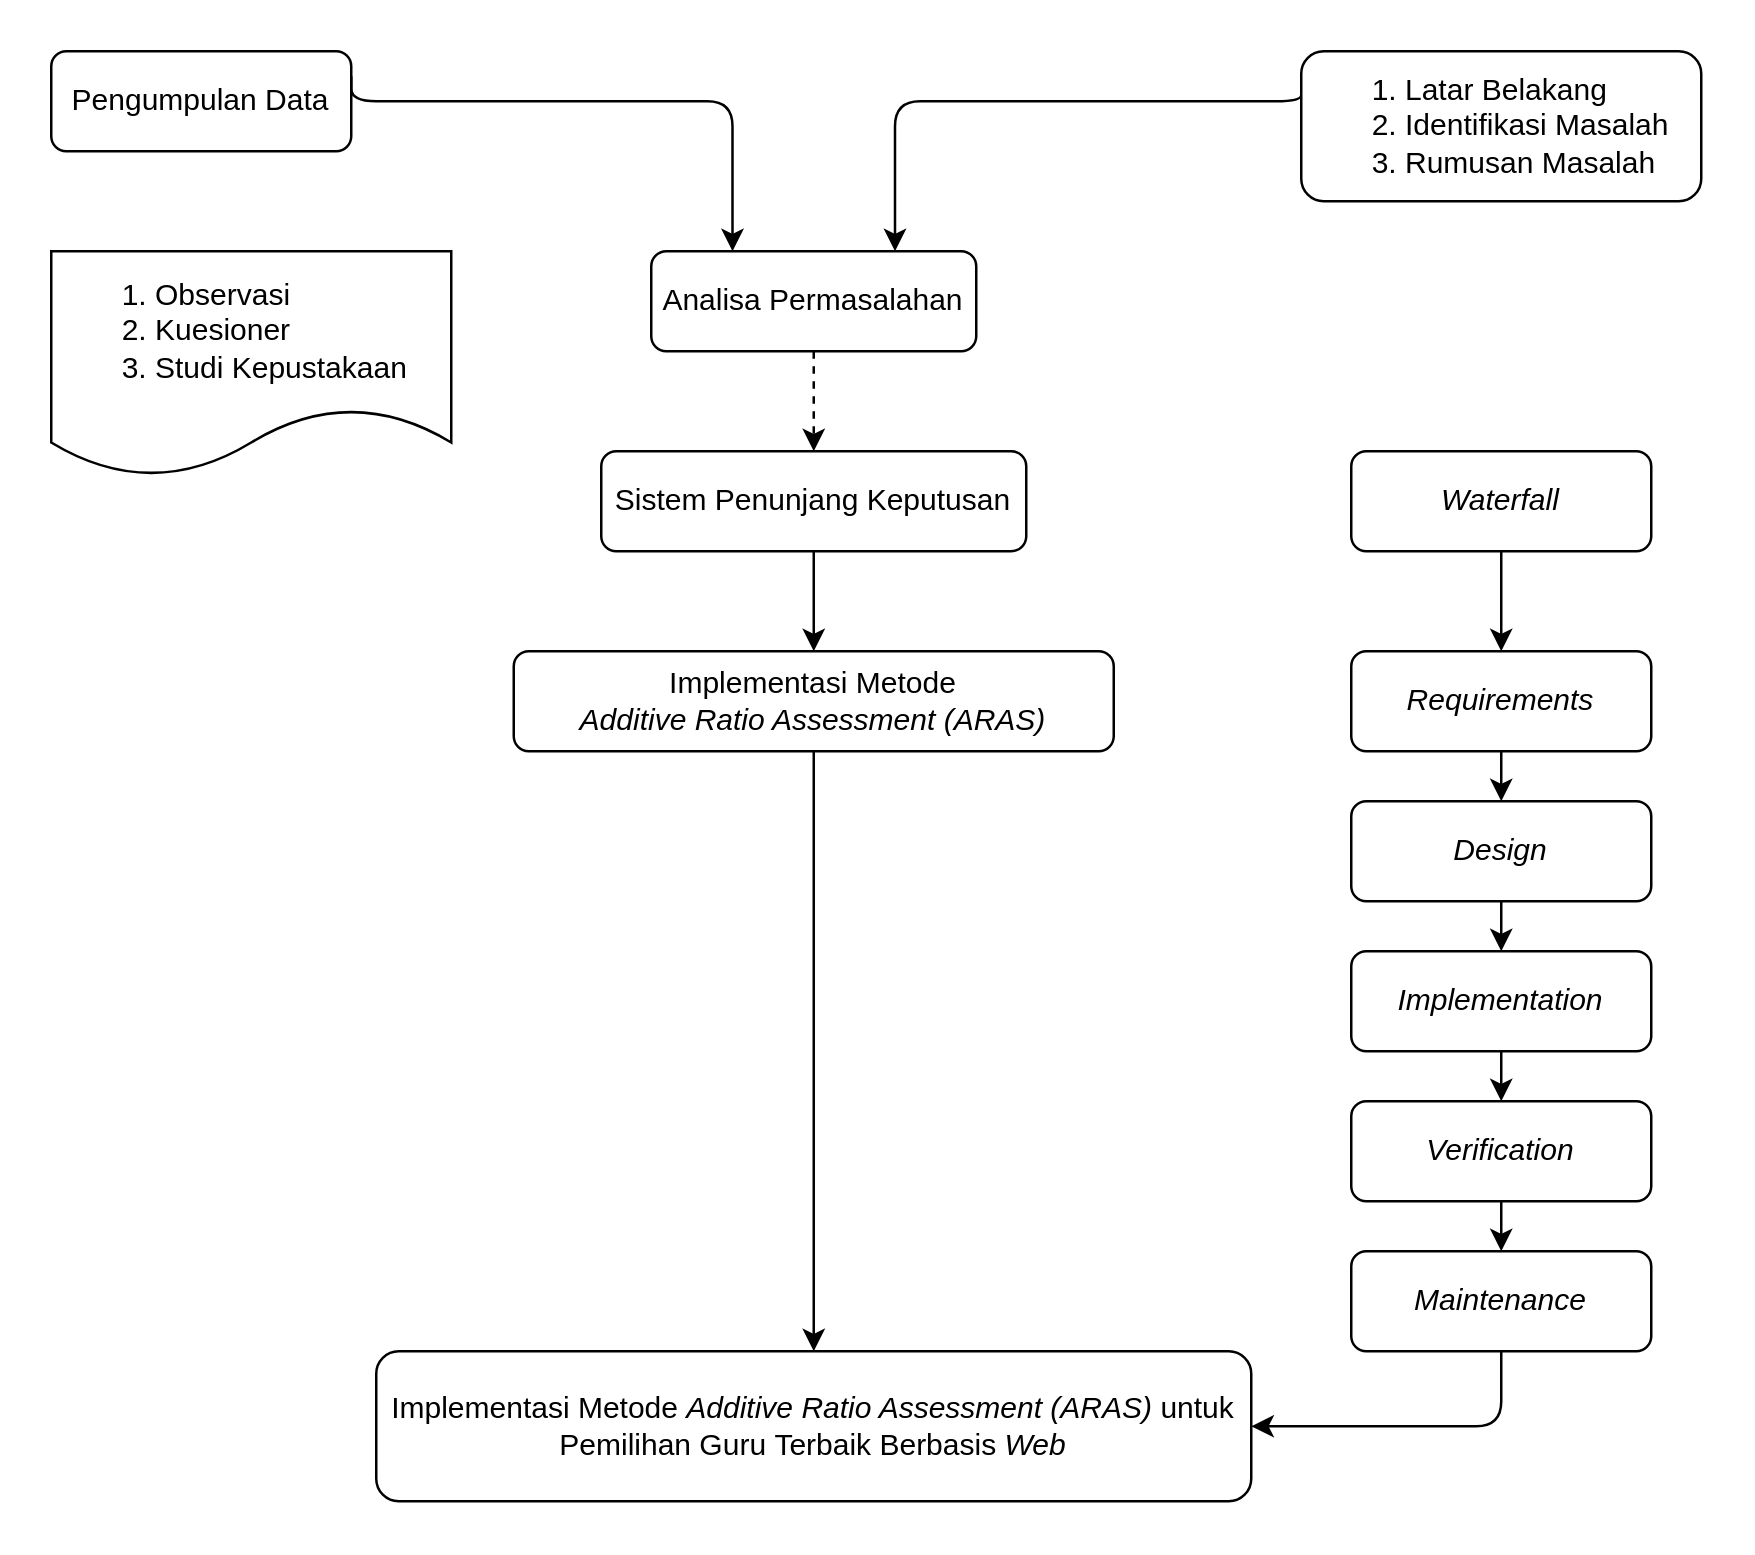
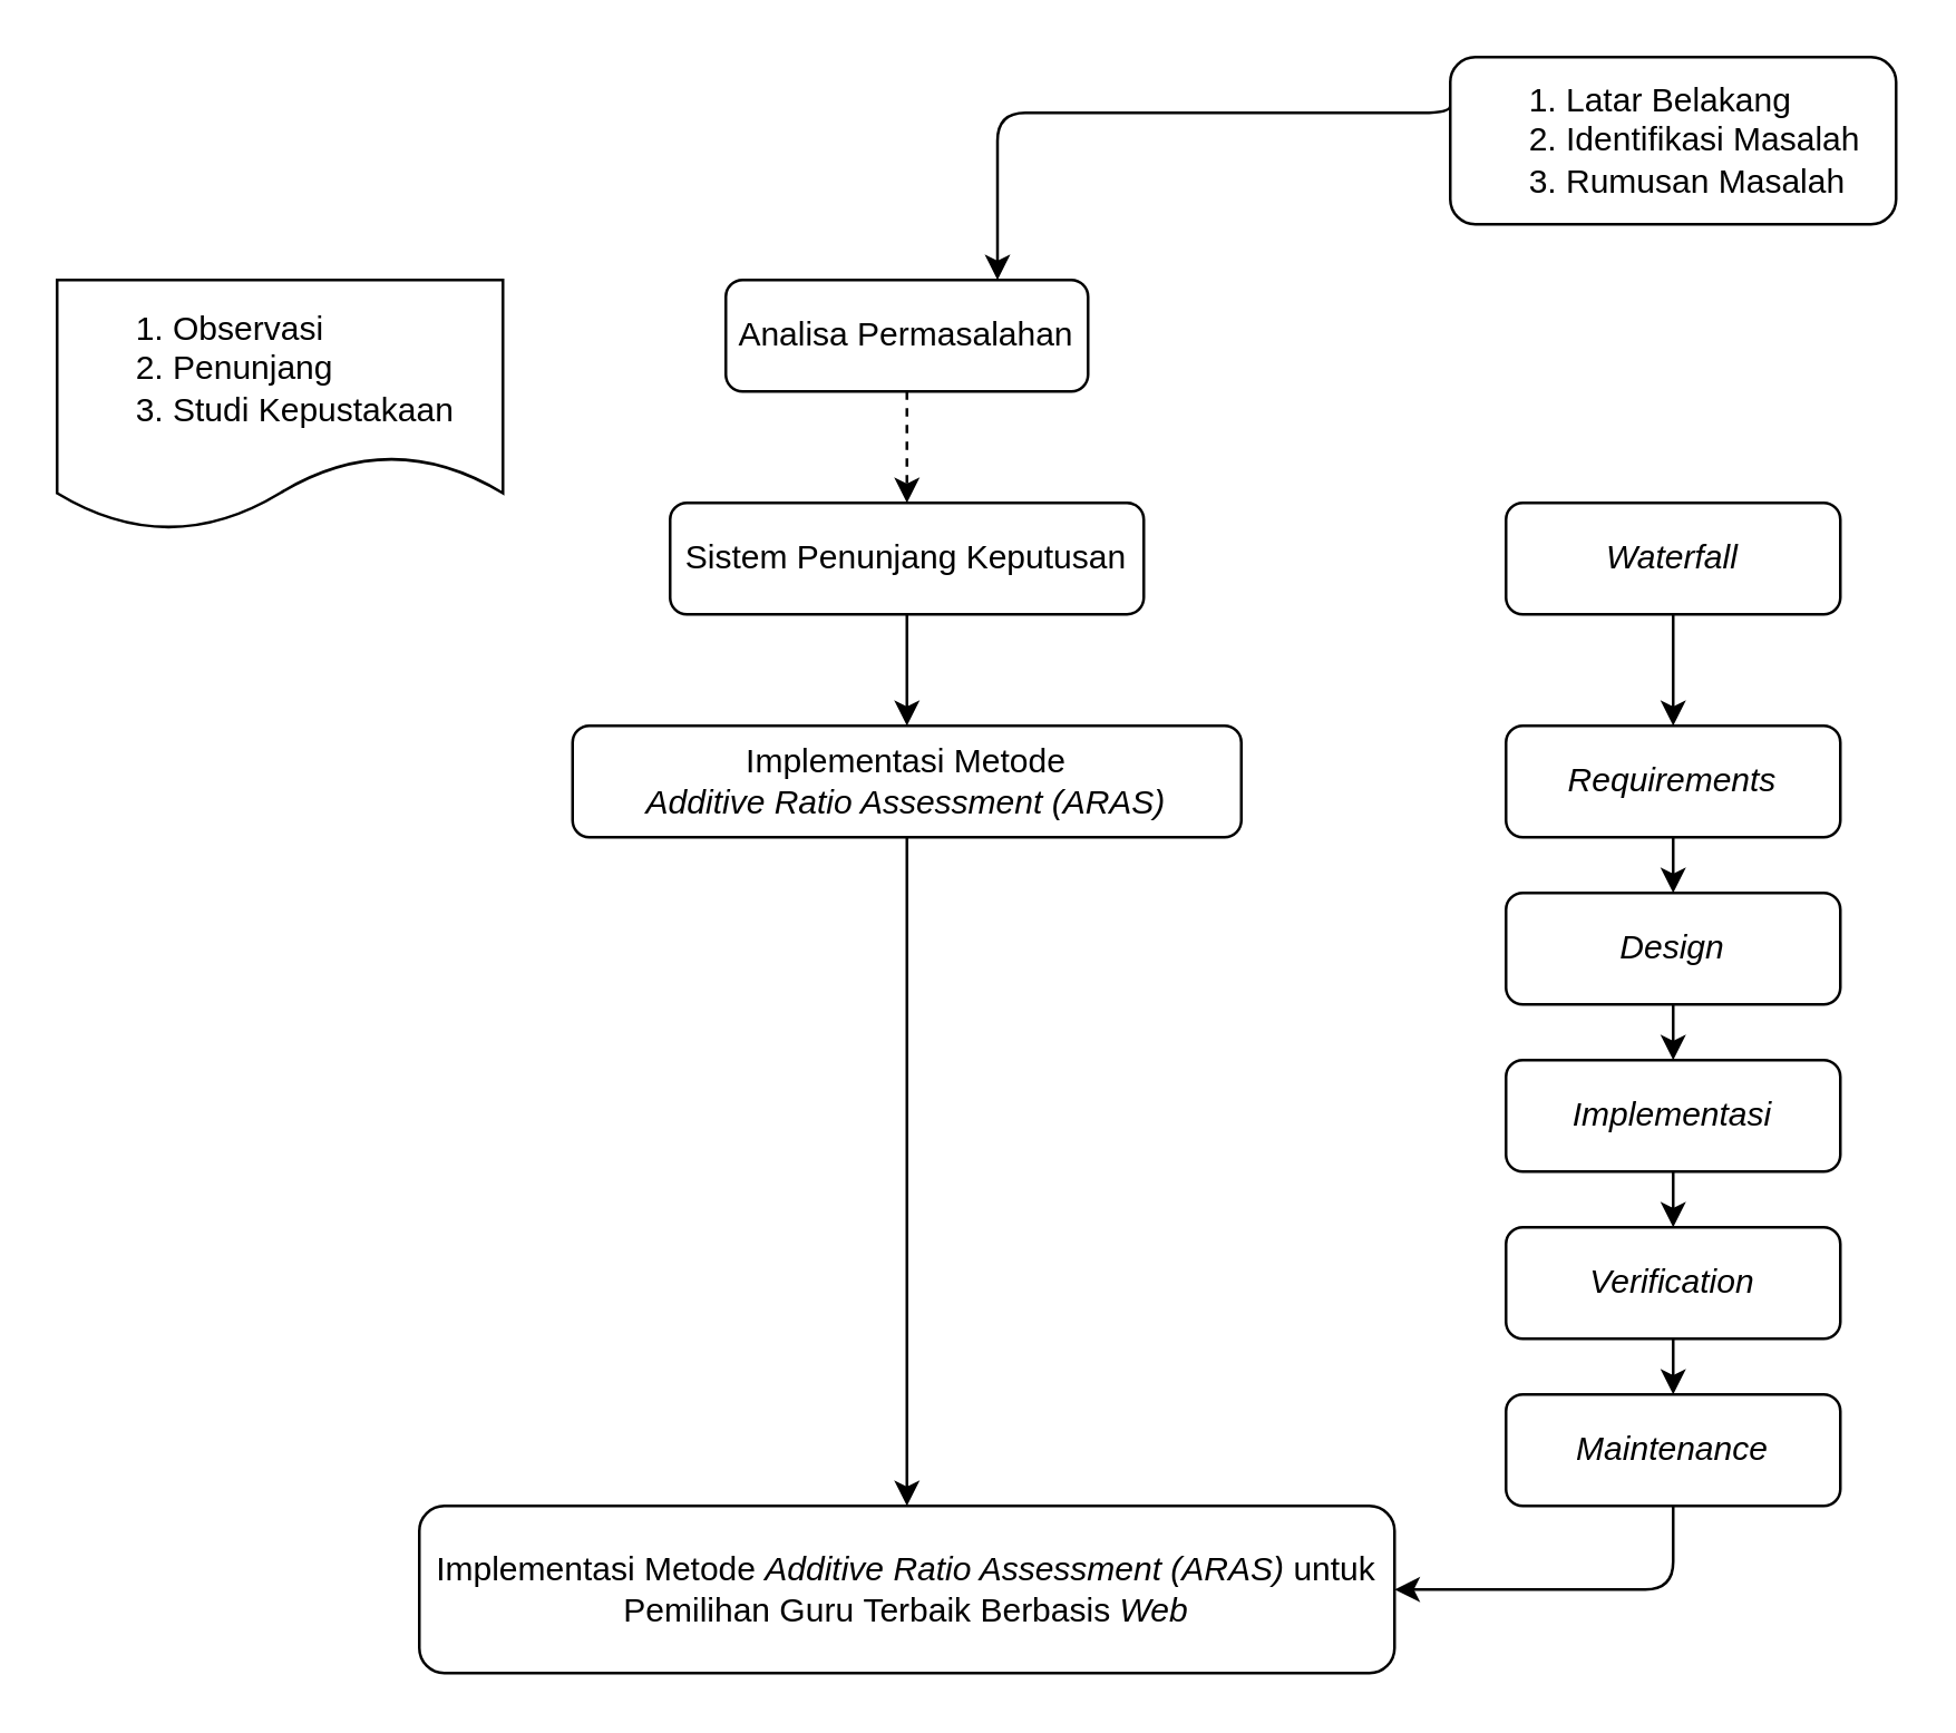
  <mxCell id="0" />
  <mxCell id="1" parent="0" />
- <mxCell id="2" style="edgeStyle=orthogonalEdgeStyle;rounded=1;orthogonalLoop=1;jettySize=auto;html=1;exitX=1;exitY=0.25;exitDx=0;exitDy=0;entryX=0.25;entryY=0;entryDx=0;entryDy=0;" parent="1" source="3" target="7" edge="1"><mxGeometry relative="1" as="geometry"><Array as="points"><mxPoint x="140" y="40" /><mxPoint x="293" y="40" /></Array></mxGeometry></mxCell>
- <mxCell id="3" value="Pengumpulan Data" style="rounded=1;whiteSpace=wrap;html=1;" parent="1" vertex="1"><mxGeometry x="20" y="20" width="120" height="40" as="geometry" /></mxCell>
  <mxCell id="4" style="edgeStyle=orthogonalEdgeStyle;rounded=1;orthogonalLoop=1;jettySize=auto;html=1;exitX=0;exitY=0.25;exitDx=0;exitDy=0;entryX=0.75;entryY=0;entryDx=0;entryDy=0;" parent="1" source="5" target="7" edge="1"><mxGeometry relative="1" as="geometry"><Array as="points"><mxPoint x="520" y="40" /><mxPoint x="358" y="40" /></Array></mxGeometry></mxCell>
  <mxCell id="5" value="&lt;ol&gt;&lt;li&gt;Latar Belakang&lt;/li&gt;&lt;li&gt;Identifikasi Masalah&lt;/li&gt;&lt;li&gt;Rumusan Masalah&lt;/li&gt;&lt;/ol&gt;" style="rounded=1;whiteSpace=wrap;html=1;align=left;" parent="1" vertex="1"><mxGeometry x="520" y="20" width="160" height="60" as="geometry" /></mxCell>
  <mxCell id="6" style="edgeStyle=orthogonalEdgeStyle;rounded=1;orthogonalLoop=1;jettySize=auto;html=1;entryX=0.5;entryY=0;entryDx=0;entryDy=0;dashed=1;" parent="1" source="7" target="10" edge="1"><mxGeometry relative="1" as="geometry" /></mxCell>
  <mxCell id="7" value="Analisa Permasalahan" style="rounded=1;whiteSpace=wrap;html=1;" parent="1" vertex="1"><mxGeometry x="260" y="100" width="130" height="40" as="geometry" /></mxCell>
- <mxCell id="8" value="&lt;ol&gt;&lt;li&gt;Observasi&lt;/li&gt;&lt;li&gt;Kuesioner&lt;/li&gt;&lt;li&gt;Studi Kepustakaan&lt;/li&gt;&lt;/ol&gt;" style="shape=document;whiteSpace=wrap;html=1;boundedLbl=1;align=left;rounded=1;" parent="1" vertex="1"><mxGeometry x="20" y="100" width="160" height="90" as="geometry" /></mxCell>
+ <mxCell id="8" value="&lt;ol&gt;&lt;li&gt;Observasi&lt;/li&gt;&lt;li&gt;Penunjang&lt;/li&gt;&lt;li&gt;Studi Kepustakaan&lt;/li&gt;&lt;/ol&gt;" style="shape=document;whiteSpace=wrap;html=1;boundedLbl=1;align=left;rounded=1;" parent="1" vertex="1"><mxGeometry x="20" y="100" width="160" height="90" as="geometry" /></mxCell>
  <mxCell id="9" style="edgeStyle=orthogonalEdgeStyle;rounded=1;orthogonalLoop=1;jettySize=auto;html=1;entryX=0.5;entryY=0;entryDx=0;entryDy=0;" parent="1" source="10" target="12" edge="1"><mxGeometry relative="1" as="geometry" /></mxCell>
  <mxCell id="10" value="Sistem Penunjang Keputusan" style="rounded=1;whiteSpace=wrap;html=1;" parent="1" vertex="1"><mxGeometry x="240" y="180" width="170" height="40" as="geometry" /></mxCell>
  <mxCell id="11" style="edgeStyle=orthogonalEdgeStyle;rounded=1;orthogonalLoop=1;jettySize=auto;html=1;entryX=0.5;entryY=0;entryDx=0;entryDy=0;" parent="1" source="12" target="13" edge="1"><mxGeometry relative="1" as="geometry" /></mxCell>
  <mxCell id="12" value="Implementasi Metode&lt;div&gt;&lt;i&gt;Additive Ratio Assessment (ARAS)&lt;/i&gt;&lt;/div&gt;" style="rounded=1;whiteSpace=wrap;html=1;" parent="1" vertex="1"><mxGeometry x="205" y="260" width="240" height="40" as="geometry" /></mxCell>
  <mxCell id="13" value="Implementasi Metode&amp;nbsp;&lt;i style=&quot;background-color: initial;&quot;&gt;Additive Ratio Assessment (ARAS) &lt;/i&gt;&lt;span style=&quot;background-color: initial;&quot;&gt;untuk Pemilihan Guru&amp;nbsp;Terbaik Berbasis &lt;i&gt;Web&lt;/i&gt;&lt;/span&gt;" style="rounded=1;whiteSpace=wrap;html=1;" parent="1" vertex="1"><mxGeometry x="150" y="540" width="350" height="60" as="geometry" /></mxCell>
  <mxCell id="14" style="edgeStyle=orthogonalEdgeStyle;rounded=1;orthogonalLoop=1;jettySize=auto;html=1;entryX=0.5;entryY=0;entryDx=0;entryDy=0;" parent="1" source="15" target="17" edge="1"><mxGeometry relative="1" as="geometry" /></mxCell>
  <mxCell id="15" value="&lt;i&gt;Waterfall&lt;/i&gt;" style="rounded=1;whiteSpace=wrap;html=1;" parent="1" vertex="1"><mxGeometry x="540" y="180" width="120" height="40" as="geometry" /></mxCell>
  <mxCell id="16" style="edgeStyle=orthogonalEdgeStyle;rounded=1;orthogonalLoop=1;jettySize=auto;html=1;entryX=0.5;entryY=0;entryDx=0;entryDy=0;" parent="1" source="17" target="19" edge="1"><mxGeometry relative="1" as="geometry" /></mxCell>
  <mxCell id="17" value="&lt;i&gt;Requirements&lt;/i&gt;" style="rounded=1;whiteSpace=wrap;html=1;" parent="1" vertex="1"><mxGeometry x="540" y="260" width="120" height="40" as="geometry" /></mxCell>
  <mxCell id="18" style="edgeStyle=orthogonalEdgeStyle;rounded=1;orthogonalLoop=1;jettySize=auto;html=1;entryX=0.5;entryY=0;entryDx=0;entryDy=0;" parent="1" source="19" target="21" edge="1"><mxGeometry relative="1" as="geometry" /></mxCell>
  <mxCell id="19" value="&lt;i&gt;Design&lt;/i&gt;" style="rounded=1;whiteSpace=wrap;html=1;" parent="1" vertex="1"><mxGeometry x="540" y="320" width="120" height="40" as="geometry" /></mxCell>
  <mxCell id="20" style="edgeStyle=orthogonalEdgeStyle;rounded=1;orthogonalLoop=1;jettySize=auto;html=1;entryX=0.5;entryY=0;entryDx=0;entryDy=0;" parent="1" source="21" target="23" edge="1"><mxGeometry relative="1" as="geometry" /></mxCell>
- <mxCell id="21" value="&lt;i&gt;Implementation&lt;/i&gt;" style="rounded=1;whiteSpace=wrap;html=1;" parent="1" vertex="1"><mxGeometry x="540" y="380" width="120" height="40" as="geometry" /></mxCell>
+ <mxCell id="21" value="&lt;i&gt;Implementasi&lt;/i&gt;" style="rounded=1;whiteSpace=wrap;html=1;" parent="1" vertex="1"><mxGeometry x="540" y="380" width="120" height="40" as="geometry" /></mxCell>
  <mxCell id="22" style="edgeStyle=orthogonalEdgeStyle;rounded=1;orthogonalLoop=1;jettySize=auto;html=1;entryX=0.5;entryY=0;entryDx=0;entryDy=0;" parent="1" source="23" target="25" edge="1"><mxGeometry relative="1" as="geometry" /></mxCell>
  <mxCell id="23" value="&lt;i&gt;Verification&lt;/i&gt;" style="rounded=1;whiteSpace=wrap;html=1;" parent="1" vertex="1"><mxGeometry x="540" y="440" width="120" height="40" as="geometry" /></mxCell>
  <mxCell id="24" style="edgeStyle=orthogonalEdgeStyle;rounded=1;orthogonalLoop=1;jettySize=auto;html=1;entryX=1;entryY=0.5;entryDx=0;entryDy=0;" parent="1" source="25" target="13" edge="1"><mxGeometry relative="1" as="geometry"><mxPoint x="540" y="620" as="targetPoint" /><Array as="points"><mxPoint x="600" y="570" /></Array></mxGeometry></mxCell>
  <mxCell id="25" value="&lt;i&gt;Maintenance&lt;/i&gt;" style="rounded=1;whiteSpace=wrap;html=1;" parent="1" vertex="1"><mxGeometry x="540" y="500" width="120" height="40" as="geometry" /></mxCell>
